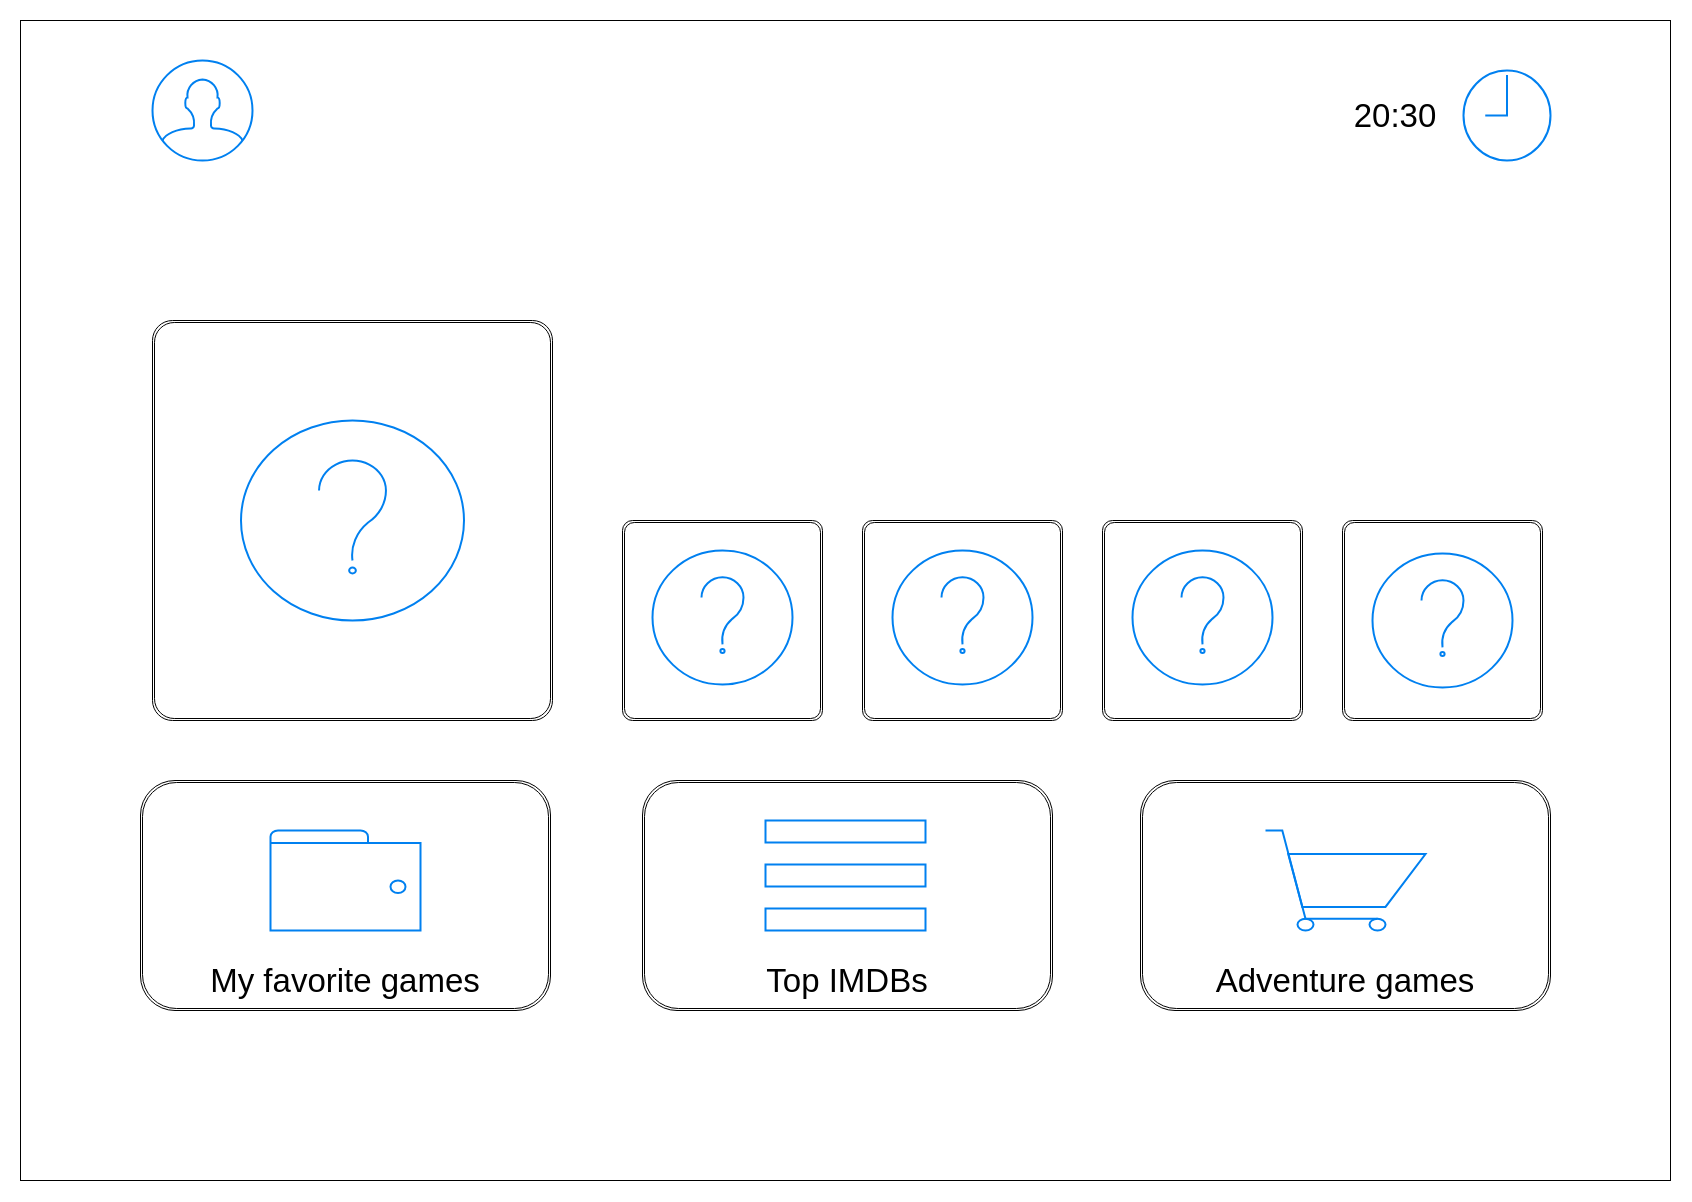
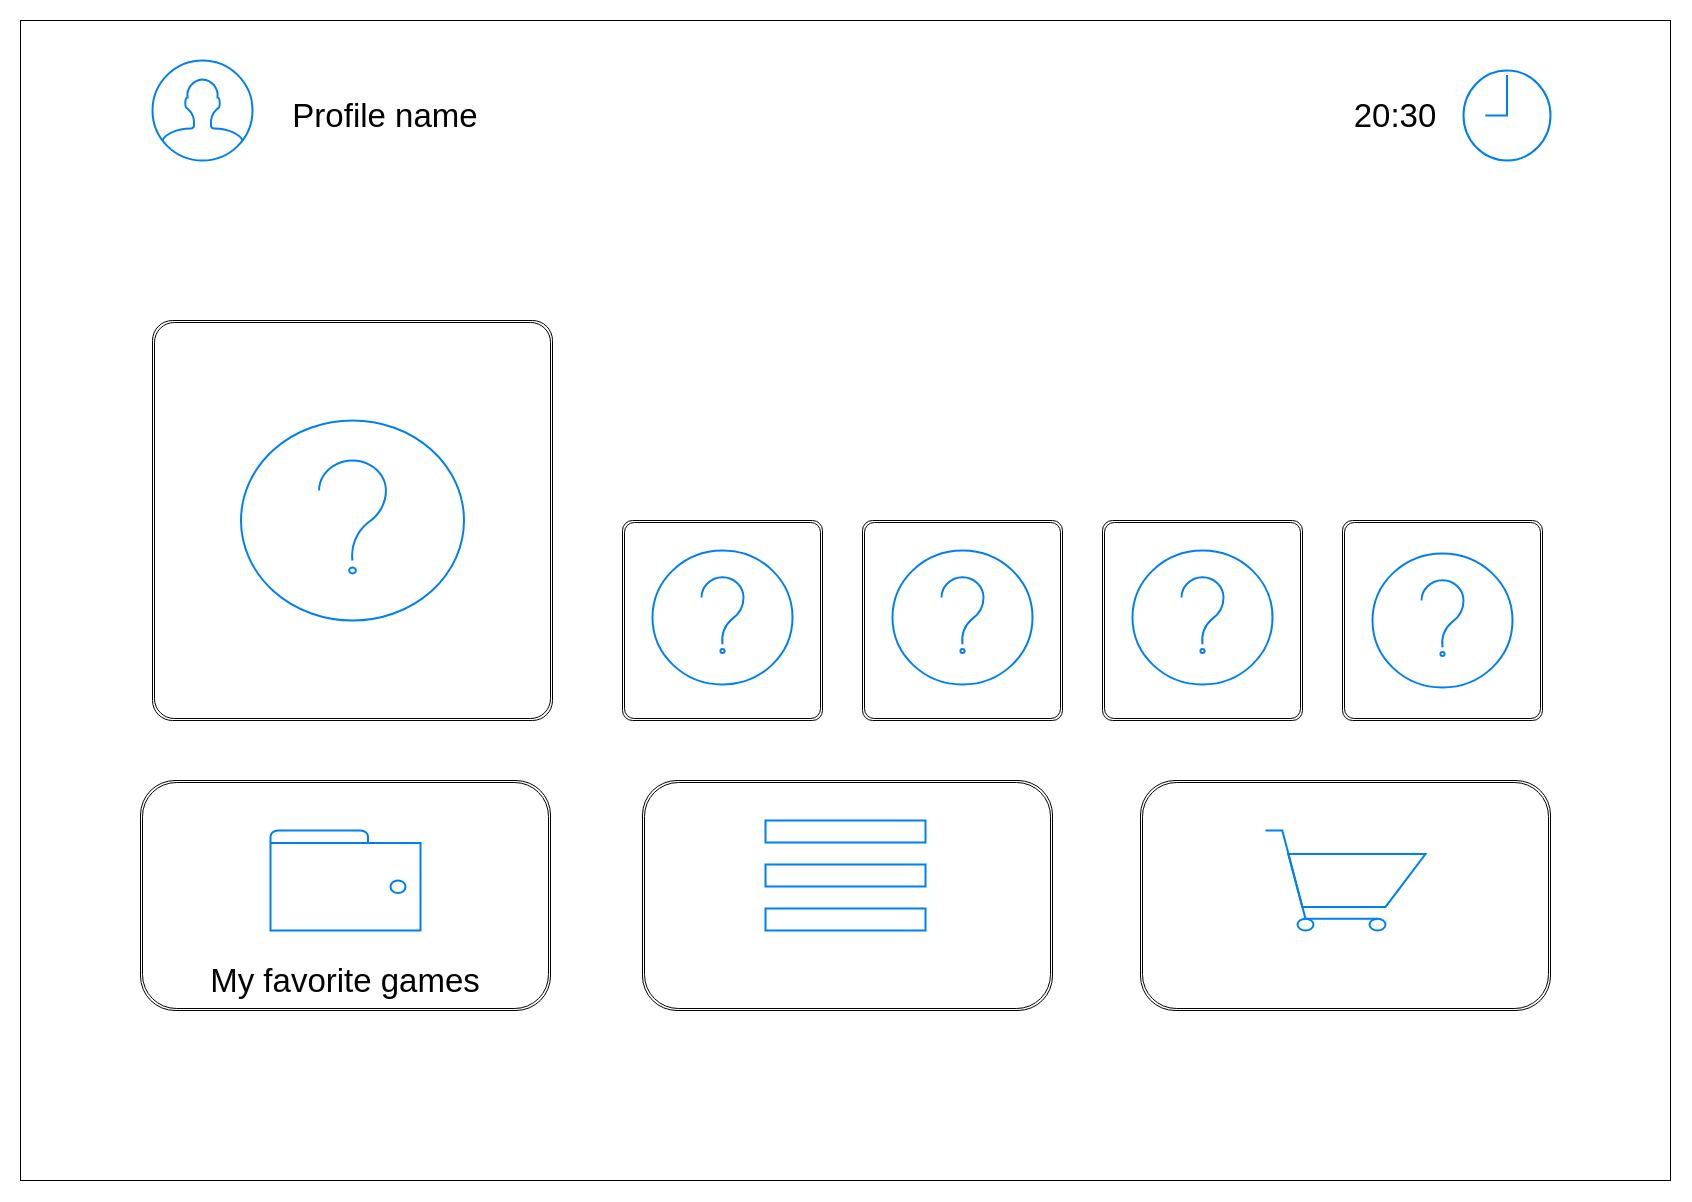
  <mxCell id="0" />
  <mxCell id="1" parent="0" />
  <mxCell id="2" value="" style="rounded=0;whiteSpace=wrap;html=1;" parent="1" vertex="1"><mxGeometry width="1650" height="1160" as="geometry" x="20" y="20" /></mxCell>
  <mxCell id="3" value="" style="shape=ext;double=1;rounded=1;whiteSpace=wrap;html=1;arcSize=5;" parent="1" vertex="1"><mxGeometry x="152" y="320" width="400" height="400" as="geometry" /></mxCell>
  <mxCell id="4" value="" style="shape=ext;double=1;rounded=1;whiteSpace=wrap;html=1;arcSize=5;" parent="1" vertex="1"><mxGeometry x="622" y="520" width="200" height="200" as="geometry" /></mxCell>
  <mxCell id="5" value="" style="shape=ext;double=1;rounded=1;whiteSpace=wrap;html=1;arcSize=5;" parent="1" vertex="1"><mxGeometry x="862" y="520" width="200" height="200" as="geometry" /></mxCell>
  <mxCell id="6" value="" style="shape=ext;double=1;rounded=1;whiteSpace=wrap;html=1;arcSize=5;" parent="1" vertex="1"><mxGeometry x="1102" y="520" width="200" height="200" as="geometry" /></mxCell>
  <mxCell id="7" value="" style="shape=ext;double=1;rounded=1;whiteSpace=wrap;html=1;arcSize=5;" parent="1" vertex="1"><mxGeometry x="1342" y="520" width="200" height="200" as="geometry" /></mxCell>
  <mxCell id="8" value="" style="shape=ext;double=1;rounded=1;whiteSpace=wrap;html=1;" parent="1" vertex="1"><mxGeometry x="140" y="780" width="410" height="230" as="geometry" /></mxCell>
  <mxCell id="9" value="" style="shape=ext;double=1;rounded=1;whiteSpace=wrap;html=1;" parent="1" vertex="1"><mxGeometry x="642" y="780" width="410" height="230" as="geometry" /></mxCell>
  <mxCell id="10" value="" style="shape=ext;double=1;rounded=1;whiteSpace=wrap;html=1;" parent="1" vertex="1"><mxGeometry x="1140" y="780" width="410" height="230" as="geometry" /></mxCell>
  <mxCell id="11" value="" style="html=1;verticalLabelPosition=bottom;align=center;labelBackgroundColor=#ffffff;verticalAlign=top;strokeWidth=2;strokeColor=#0080F0;shadow=0;dashed=0;shape=mxgraph.ios7.icons.clock;" parent="1" vertex="1"><mxGeometry x="1463" y="70" width="87" height="90" as="geometry" /></mxCell>
  <mxCell id="12" value="" style="html=1;verticalLabelPosition=bottom;align=center;labelBackgroundColor=#ffffff;verticalAlign=top;strokeWidth=2;strokeColor=#0080F0;shadow=0;dashed=0;shape=mxgraph.ios7.icons.user;" parent="1" vertex="1"><mxGeometry x="152" y="60" width="100" height="100" as="geometry" /></mxCell>
+ <mxCell id="13" value="Profile name" style="text;html=1;strokeColor=none;fillColor=none;align=center;verticalAlign=middle;whiteSpace=wrap;rounded=0;fontSize=33;" parent="1" vertex="1"><mxGeometry x="260" y="100" width="250" height="30" as="geometry" /></mxCell>
  <mxCell id="14" value="20:30" style="text;html=1;strokeColor=none;fillColor=none;align=center;verticalAlign=middle;whiteSpace=wrap;rounded=0;fontSize=33;" parent="1" vertex="1"><mxGeometry x="1270" y="100" width="250" height="30" as="geometry" /></mxCell>
  <mxCell id="15" value="My favorite games" style="text;html=1;strokeColor=none;fillColor=none;align=center;verticalAlign=middle;whiteSpace=wrap;rounded=0;fontSize=33;" parent="1" vertex="1"><mxGeometry x="160" y="950" width="370" height="60" as="geometry" /></mxCell>
- <mxCell id="16" value="Top IMDBs" style="text;html=1;strokeColor=none;fillColor=none;align=center;verticalAlign=middle;whiteSpace=wrap;rounded=0;fontSize=33;" parent="1" vertex="1"><mxGeometry x="662" y="950" width="370" height="60" as="geometry" /></mxCell>
- <mxCell id="17" value="Adventure games" style="text;html=1;strokeColor=none;fillColor=none;align=center;verticalAlign=middle;whiteSpace=wrap;rounded=0;fontSize=33;" parent="1" vertex="1"><mxGeometry x="1160" y="950" width="370" height="60" as="geometry" /></mxCell>
  <mxCell id="18" value="" style="html=1;verticalLabelPosition=bottom;align=center;labelBackgroundColor=#ffffff;verticalAlign=top;strokeWidth=2;strokeColor=#0080F0;shadow=0;dashed=0;shape=mxgraph.ios7.icons.wallet;fontSize=33;" parent="1" vertex="1"><mxGeometry x="270" y="830" width="150" height="100" as="geometry" /></mxCell>
  <mxCell id="19" value="" style="html=1;verticalLabelPosition=bottom;align=center;labelBackgroundColor=#ffffff;verticalAlign=top;strokeWidth=2;strokeColor=#0080F0;shadow=0;dashed=0;shape=mxgraph.ios7.icons.shopping_cart;fontSize=33;" parent="1" vertex="1"><mxGeometry x="1265" y="830" width="160" height="100" as="geometry" /></mxCell>
  <mxCell id="20" value="" style="html=1;verticalLabelPosition=bottom;align=center;labelBackgroundColor=#ffffff;verticalAlign=top;strokeWidth=2;strokeColor=#0080F0;shadow=0;dashed=0;shape=mxgraph.ios7.icons.help;fontSize=33;" parent="1" vertex="1"><mxGeometry x="240.5" y="420" width="223" height="200" as="geometry" /></mxCell>
  <mxCell id="21" value="" style="html=1;verticalLabelPosition=bottom;align=center;labelBackgroundColor=#ffffff;verticalAlign=top;strokeWidth=2;strokeColor=#0080F0;shadow=0;dashed=0;shape=mxgraph.ios7.icons.help;fontSize=33;" parent="1" vertex="1"><mxGeometry x="652" y="550" width="140" height="134" as="geometry" /></mxCell>
  <mxCell id="22" value="" style="html=1;verticalLabelPosition=bottom;align=center;labelBackgroundColor=#ffffff;verticalAlign=top;strokeWidth=2;strokeColor=#0080F0;shadow=0;dashed=0;shape=mxgraph.ios7.icons.help;fontSize=33;" parent="1" vertex="1"><mxGeometry x="892" y="550" width="140" height="134" as="geometry" /></mxCell>
  <mxCell id="23" value="" style="html=1;verticalLabelPosition=bottom;align=center;labelBackgroundColor=#ffffff;verticalAlign=top;strokeWidth=2;strokeColor=#0080F0;shadow=0;dashed=0;shape=mxgraph.ios7.icons.help;fontSize=33;" parent="1" vertex="1"><mxGeometry x="1132" y="550" width="140" height="134" as="geometry" /></mxCell>
  <mxCell id="24" value="" style="html=1;verticalLabelPosition=bottom;align=center;labelBackgroundColor=#ffffff;verticalAlign=top;strokeWidth=2;strokeColor=#0080F0;shadow=0;dashed=0;shape=mxgraph.ios7.icons.help;fontSize=33;" parent="1" vertex="1"><mxGeometry x="1372" y="553" width="140" height="134" as="geometry" /></mxCell>
  <mxCell id="25" value="" style="html=1;verticalLabelPosition=bottom;align=center;labelBackgroundColor=#ffffff;verticalAlign=top;strokeWidth=2;strokeColor=#0080F0;shadow=0;dashed=0;shape=mxgraph.ios7.icons.options;pointerEvents=1;fontSize=33;" parent="1" vertex="1"><mxGeometry x="765" y="820" width="160" height="110" as="geometry" /></mxCell>
